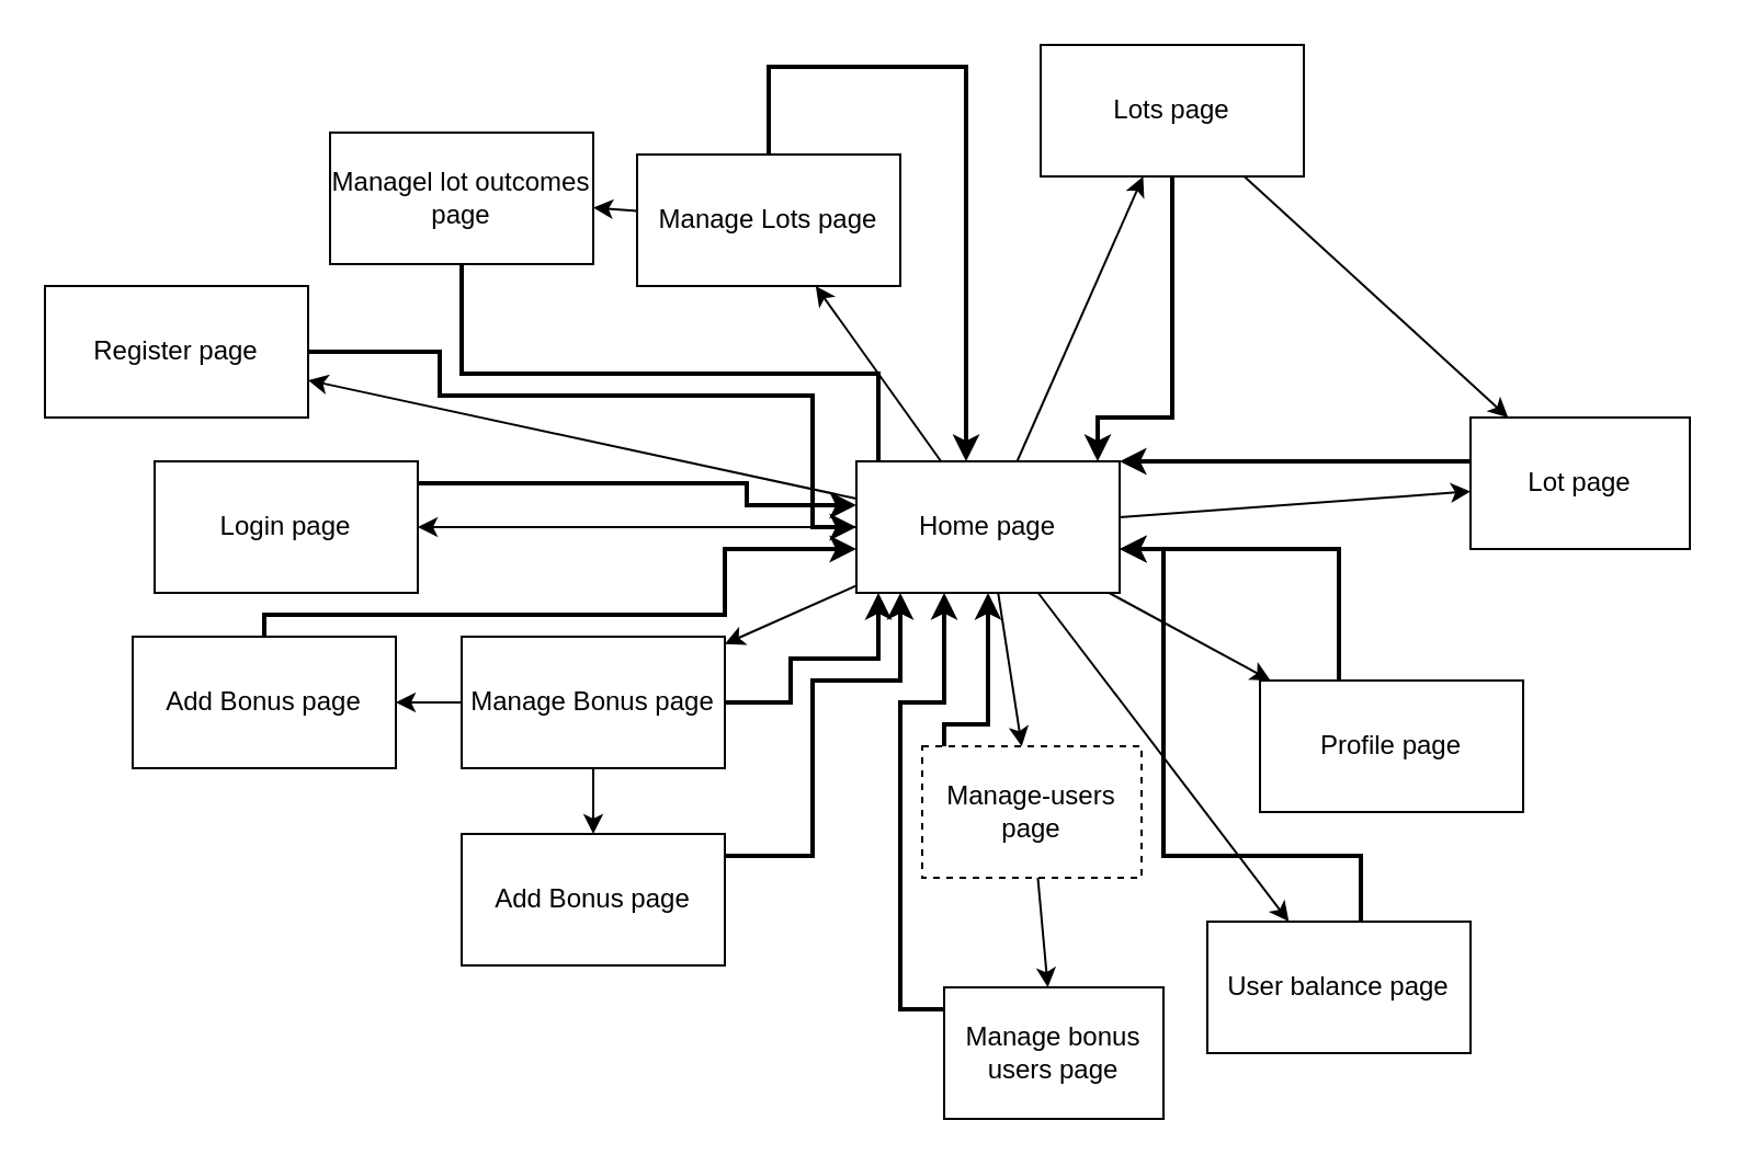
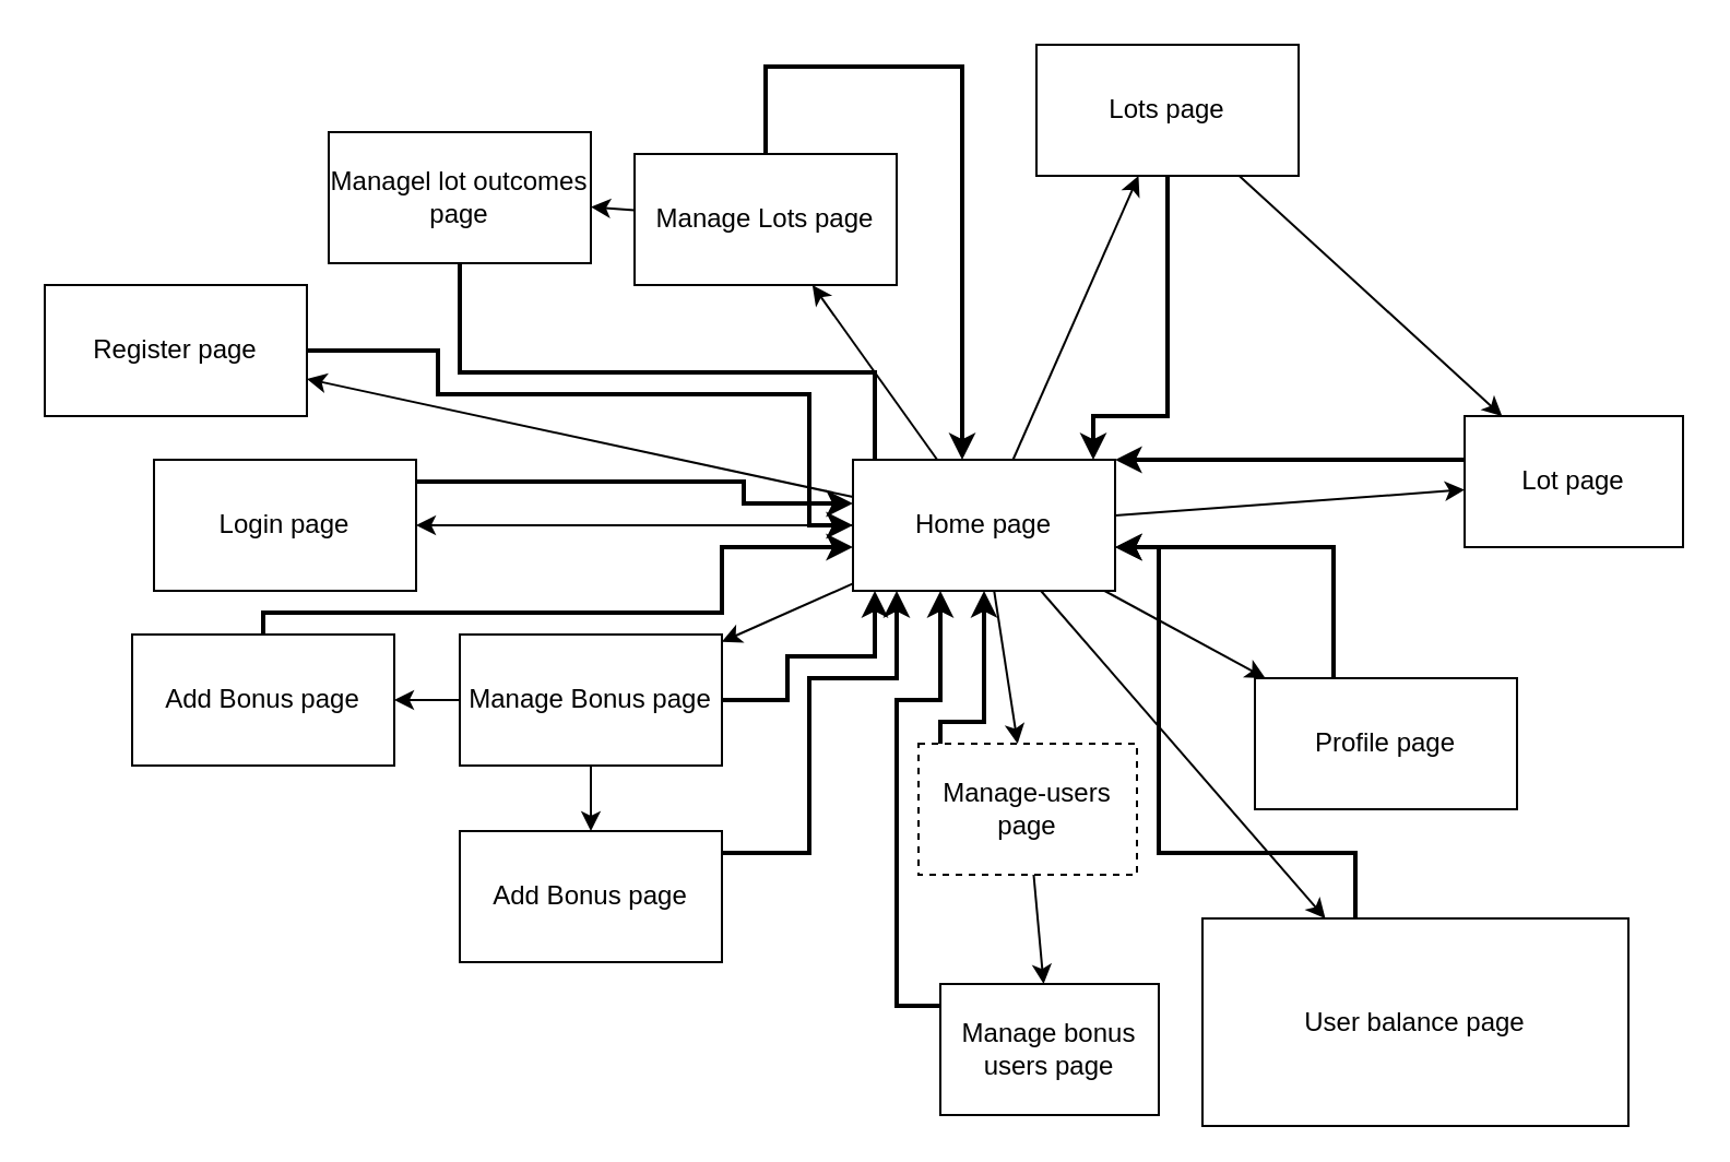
  <mxCell id="0" />
  <mxCell id="1" parent="0" />
  <mxCell id="2" value="" style="rounded=0;orthogonalLoop=1;jettySize=auto;html=1;" edge="1" parent="1" source="8" target="9"><mxGeometry relative="1" as="geometry" /></mxCell>
  <mxCell id="3" value="" style="rounded=0;orthogonalLoop=1;jettySize=auto;html=1;" edge="1" parent="1" source="8" target="11"><mxGeometry relative="1" as="geometry" /></mxCell>
  <mxCell id="4" value="" style="rounded=0;orthogonalLoop=1;jettySize=auto;html=1;" edge="1" parent="1" source="8" target="15"><mxGeometry relative="1" as="geometry" /></mxCell>
  <mxCell id="5" value="" style="rounded=0;orthogonalLoop=1;jettySize=auto;html=1;" edge="1" parent="1" source="8" target="17"><mxGeometry relative="1" as="geometry" /></mxCell>
  <mxCell id="6" value="" style="rounded=0;orthogonalLoop=1;jettySize=auto;html=1;" edge="1" parent="1" source="8" target="19"><mxGeometry relative="1" as="geometry" /></mxCell>
  <mxCell id="7" value="" style="rounded=0;orthogonalLoop=1;jettySize=auto;html=1;" edge="1" parent="1" source="8" target="27"><mxGeometry relative="1" as="geometry" /></mxCell>
  <mxCell id="8" value="Home page" style="rounded=0;whiteSpace=wrap;html=1;" vertex="1" parent="1"><mxGeometry x="390" y="210" width="120" height="60" as="geometry" /></mxCell>
  <mxCell id="9" value="Lot page" style="rounded=0;whiteSpace=wrap;html=1;" vertex="1" parent="1"><mxGeometry x="670" y="190" width="100" height="60" as="geometry" /></mxCell>
  <mxCell id="10" value="" style="rounded=0;orthogonalLoop=1;jettySize=auto;html=1;" edge="1" parent="1" source="11" target="12"><mxGeometry relative="1" as="geometry" /></mxCell>
  <mxCell id="11" value="Manage-users page" style="rounded=0;whiteSpace=wrap;html=1;dashed=1;" vertex="1" parent="1"><mxGeometry x="420" y="340" width="100" height="60" as="geometry" /></mxCell>
  <mxCell id="12" value="Manage bonus users page" style="rounded=0;whiteSpace=wrap;html=1;" vertex="1" parent="1"><mxGeometry x="430" y="450" width="100" height="60" as="geometry" /></mxCell>
  <mxCell id="13" value="" style="edgeStyle=orthogonalEdgeStyle;rounded=0;orthogonalLoop=1;jettySize=auto;html=1;" edge="1" parent="1" source="15" target="21"><mxGeometry relative="1" as="geometry" /></mxCell>
  <mxCell id="14" value="" style="edgeStyle=orthogonalEdgeStyle;rounded=0;orthogonalLoop=1;jettySize=auto;html=1;" edge="1" parent="1" source="15" target="22"><mxGeometry relative="1" as="geometry" /></mxCell>
  <mxCell id="15" value="Manage Bonus page" style="rounded=0;whiteSpace=wrap;html=1;" vertex="1" parent="1"><mxGeometry x="210" y="290" width="120" height="60" as="geometry" /></mxCell>
  <mxCell id="16" value="" style="rounded=0;orthogonalLoop=1;jettySize=auto;html=1;" edge="1" parent="1" source="17" target="20"><mxGeometry relative="1" as="geometry" /></mxCell>
  <mxCell id="17" value="Manage Lots page" style="rounded=0;whiteSpace=wrap;html=1;" vertex="1" parent="1"><mxGeometry x="290" y="70" width="120" height="60" as="geometry" /></mxCell>
  <mxCell id="18" value="" style="rounded=0;orthogonalLoop=1;jettySize=auto;html=1;" edge="1" parent="1" source="19" target="9"><mxGeometry relative="1" as="geometry"><mxPoint x="630" y="110" as="targetPoint" /></mxGeometry></mxCell>
  <mxCell id="19" value="Lots page" style="rounded=0;whiteSpace=wrap;html=1;" vertex="1" parent="1"><mxGeometry x="474" y="20" width="120" height="60" as="geometry" /></mxCell>
  <mxCell id="20" value="Managel lot outcomes page" style="rounded=0;whiteSpace=wrap;html=1;" vertex="1" parent="1"><mxGeometry x="150" y="60" width="120" height="60" as="geometry" /></mxCell>
  <mxCell id="21" value="Add Bonus page" style="rounded=0;whiteSpace=wrap;html=1;" vertex="1" parent="1"><mxGeometry x="210" y="380" width="120" height="60" as="geometry" /></mxCell>
  <mxCell id="22" value="Add Bonus page" style="rounded=0;whiteSpace=wrap;html=1;" vertex="1" parent="1"><mxGeometry x="60" y="290" width="120" height="60" as="geometry" /></mxCell>
  <mxCell id="23" value="Profile page" style="rounded=0;whiteSpace=wrap;html=1;" vertex="1" parent="1"><mxGeometry x="574" y="310" width="120" height="60" as="geometry" /></mxCell>
  <mxCell id="24" value="" style="rounded=0;orthogonalLoop=1;jettySize=auto;html=1;" edge="1" parent="1" source="8" target="23"><mxGeometry relative="1" as="geometry"><mxPoint x="520" y="250" as="sourcePoint" /><mxPoint x="604" y="250" as="targetPoint" /></mxGeometry></mxCell>
- <mxCell id="25" value="User balance page" style="rounded=0;whiteSpace=wrap;html=1;" vertex="1" parent="1"><mxGeometry x="550" y="420" width="120" height="60" as="geometry" /></mxCell>
+ <mxCell id="25" value="User balance page" style="rounded=0;whiteSpace=wrap;html=1;" vertex="1" parent="1"><mxGeometry x="550" y="420" width="195" height="95" as="geometry" /></mxCell>
  <mxCell id="26" value="" style="rounded=0;orthogonalLoop=1;jettySize=auto;html=1;" edge="1" parent="1" source="8" target="25"><mxGeometry relative="1" as="geometry"><mxPoint x="515" y="280" as="sourcePoint" /><mxPoint x="589" y="320" as="targetPoint" /></mxGeometry></mxCell>
  <mxCell id="27" value="Login page" style="rounded=0;whiteSpace=wrap;html=1;" vertex="1" parent="1"><mxGeometry x="70" y="210" width="120" height="60" as="geometry" /></mxCell>
  <mxCell id="28" value="Register page" style="rounded=0;whiteSpace=wrap;html=1;" vertex="1" parent="1"><mxGeometry x="20" y="130" width="120" height="60" as="geometry" /></mxCell>
  <mxCell id="29" value="" style="rounded=0;orthogonalLoop=1;jettySize=auto;html=1;" edge="1" parent="1" source="8" target="28"><mxGeometry relative="1" as="geometry"><mxPoint x="400" y="250" as="sourcePoint" /><mxPoint x="200" y="250" as="targetPoint" /></mxGeometry></mxCell>
  <mxCell id="30" value="" style="rounded=0;orthogonalLoop=1;jettySize=auto;html=1;strokeWidth=2;edgeStyle=orthogonalEdgeStyle;" edge="1" parent="1" source="17" target="8"><mxGeometry relative="1" as="geometry"><mxPoint x="446" y="220" as="sourcePoint" /><mxPoint x="374" y="70" as="targetPoint" /><Array as="points"><mxPoint x="440" y="30" /></Array></mxGeometry></mxCell>
  <mxCell id="31" value="" style="rounded=0;orthogonalLoop=1;jettySize=auto;html=1;strokeWidth=2;edgeStyle=orthogonalEdgeStyle;endArrow=none;" edge="1" parent="1" source="20" target="8"><mxGeometry relative="1" as="geometry"><mxPoint x="360" y="80" as="sourcePoint" /><mxPoint x="450" y="220" as="targetPoint" /><Array as="points"><mxPoint x="210" y="170" /><mxPoint x="400" y="170" /></Array></mxGeometry></mxCell>
  <mxCell id="32" value="" style="rounded=0;orthogonalLoop=1;jettySize=auto;html=1;strokeWidth=2;edgeStyle=orthogonalEdgeStyle;" edge="1" parent="1" source="19" target="8"><mxGeometry relative="1" as="geometry"><mxPoint x="360" y="80" as="sourcePoint" /><mxPoint x="450" y="220" as="targetPoint" /><Array as="points"><mxPoint x="534" y="190" /><mxPoint x="500" y="190" /></Array></mxGeometry></mxCell>
  <mxCell id="33" value="" style="rounded=0;orthogonalLoop=1;jettySize=auto;html=1;strokeWidth=2;edgeStyle=orthogonalEdgeStyle;" edge="1" parent="1" source="9" target="8"><mxGeometry relative="1" as="geometry"><mxPoint x="544" y="90" as="sourcePoint" /><mxPoint x="510" y="220" as="targetPoint" /><Array as="points"><mxPoint x="600" y="210" /><mxPoint x="600" y="210" /></Array></mxGeometry></mxCell>
  <mxCell id="34" value="" style="rounded=0;orthogonalLoop=1;jettySize=auto;html=1;strokeWidth=2;edgeStyle=orthogonalEdgeStyle;" edge="1" parent="1" source="23" target="8"><mxGeometry relative="1" as="geometry"><mxPoint x="680" y="220" as="sourcePoint" /><mxPoint x="520" y="220" as="targetPoint" /><Array as="points"><mxPoint x="610" y="250" /></Array></mxGeometry></mxCell>
  <mxCell id="35" value="" style="rounded=0;orthogonalLoop=1;jettySize=auto;html=1;strokeWidth=2;edgeStyle=orthogonalEdgeStyle;" edge="1" parent="1" source="25" target="8"><mxGeometry relative="1" as="geometry"><mxPoint x="620" y="320" as="sourcePoint" /><mxPoint x="520" y="260" as="targetPoint" /><Array as="points"><mxPoint x="620" y="390" /><mxPoint x="530" y="390" /><mxPoint x="530" y="250" /></Array></mxGeometry></mxCell>
  <mxCell id="36" value="" style="rounded=0;orthogonalLoop=1;jettySize=auto;html=1;strokeWidth=2;edgeStyle=orthogonalEdgeStyle;" edge="1" parent="1" source="11" target="8"><mxGeometry relative="1" as="geometry"><mxPoint x="620" y="320" as="sourcePoint" /><mxPoint x="520" y="260" as="targetPoint" /><Array as="points"><mxPoint x="430" y="330" /><mxPoint x="450" y="330" /></Array></mxGeometry></mxCell>
  <mxCell id="37" value="" style="rounded=0;orthogonalLoop=1;jettySize=auto;html=1;strokeWidth=2;edgeStyle=orthogonalEdgeStyle;" edge="1" parent="1" source="12" target="8"><mxGeometry relative="1" as="geometry"><mxPoint x="410" y="360" as="sourcePoint" /><mxPoint x="430" y="280" as="targetPoint" /><Array as="points"><mxPoint x="410" y="460" /><mxPoint x="410" y="320" /><mxPoint x="430" y="320" /></Array></mxGeometry></mxCell>
  <mxCell id="38" value="" style="rounded=0;orthogonalLoop=1;jettySize=auto;html=1;strokeWidth=2;edgeStyle=orthogonalEdgeStyle;" edge="1" parent="1" source="21" target="8"><mxGeometry relative="1" as="geometry"><mxPoint x="440" y="470" as="sourcePoint" /><mxPoint x="440" y="280" as="targetPoint" /><Array as="points"><mxPoint x="370" y="390" /><mxPoint x="370" y="310" /><mxPoint x="410" y="310" /></Array></mxGeometry></mxCell>
  <mxCell id="39" value="" style="rounded=0;orthogonalLoop=1;jettySize=auto;html=1;strokeWidth=2;edgeStyle=orthogonalEdgeStyle;" edge="1" parent="1" source="15" target="8"><mxGeometry relative="1" as="geometry"><mxPoint x="340" y="400" as="sourcePoint" /><mxPoint x="420" y="280" as="targetPoint" /><Array as="points"><mxPoint x="360" y="320" /><mxPoint x="360" y="300" /><mxPoint x="400" y="300" /></Array></mxGeometry></mxCell>
  <mxCell id="40" value="" style="rounded=0;orthogonalLoop=1;jettySize=auto;html=1;strokeWidth=2;edgeStyle=orthogonalEdgeStyle;" edge="1" parent="1" source="22" target="8"><mxGeometry relative="1" as="geometry"><mxPoint x="340" y="330" as="sourcePoint" /><mxPoint x="410" y="280" as="targetPoint" /><Array as="points"><mxPoint x="120" y="280" /><mxPoint x="330" y="280" /><mxPoint x="330" y="250" /></Array></mxGeometry></mxCell>
  <mxCell id="41" value="" style="rounded=0;orthogonalLoop=1;jettySize=auto;html=1;strokeWidth=2;edgeStyle=orthogonalEdgeStyle;" edge="1" parent="1" source="27" target="8"><mxGeometry relative="1" as="geometry"><mxPoint x="130" y="300" as="sourcePoint" /><mxPoint x="400" y="260" as="targetPoint" /><Array as="points"><mxPoint x="340" y="220" /><mxPoint x="340" y="230" /></Array></mxGeometry></mxCell>
  <mxCell id="42" value="" style="rounded=0;orthogonalLoop=1;jettySize=auto;html=1;strokeWidth=2;edgeStyle=orthogonalEdgeStyle;" edge="1" parent="1" source="28" target="8"><mxGeometry relative="1" as="geometry"><mxPoint x="220" y="130" as="sourcePoint" /><mxPoint x="400" y="220" as="targetPoint" /><Array as="points"><mxPoint x="200" y="160" /><mxPoint x="200" y="180" /><mxPoint x="370" y="180" /><mxPoint x="370" y="240" /></Array></mxGeometry></mxCell>
